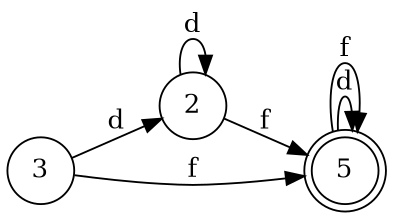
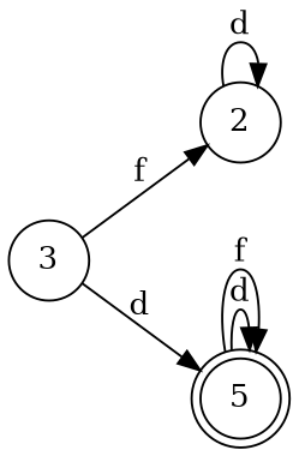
  digraph {
    rankdir=LR
    node [shape=circle]
    3
    2
    n3 [label=5 shape=doublecircle]
-   3 -> 2 [label=d]
-   3 -> n3 [label=f]
+   3 -> 2 [label=f]
+   3 -> n3 [label=d]
    2 -> 2 [label=d]
-   2 -> n3 [label=f]
    n3 -> n3 [label=d]
    n3 -> n3 [label=f]
  }
